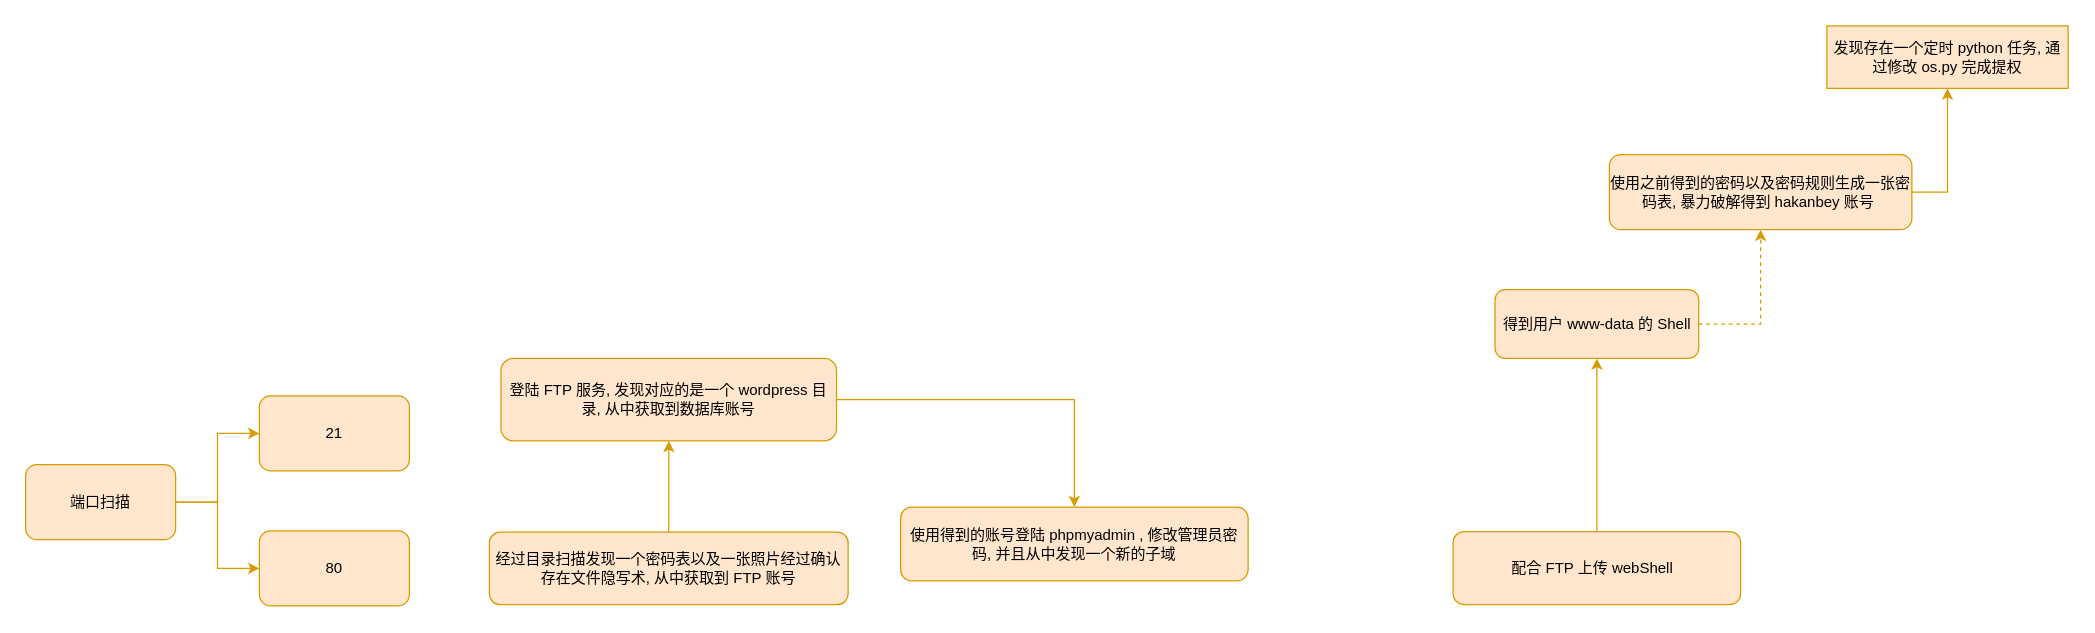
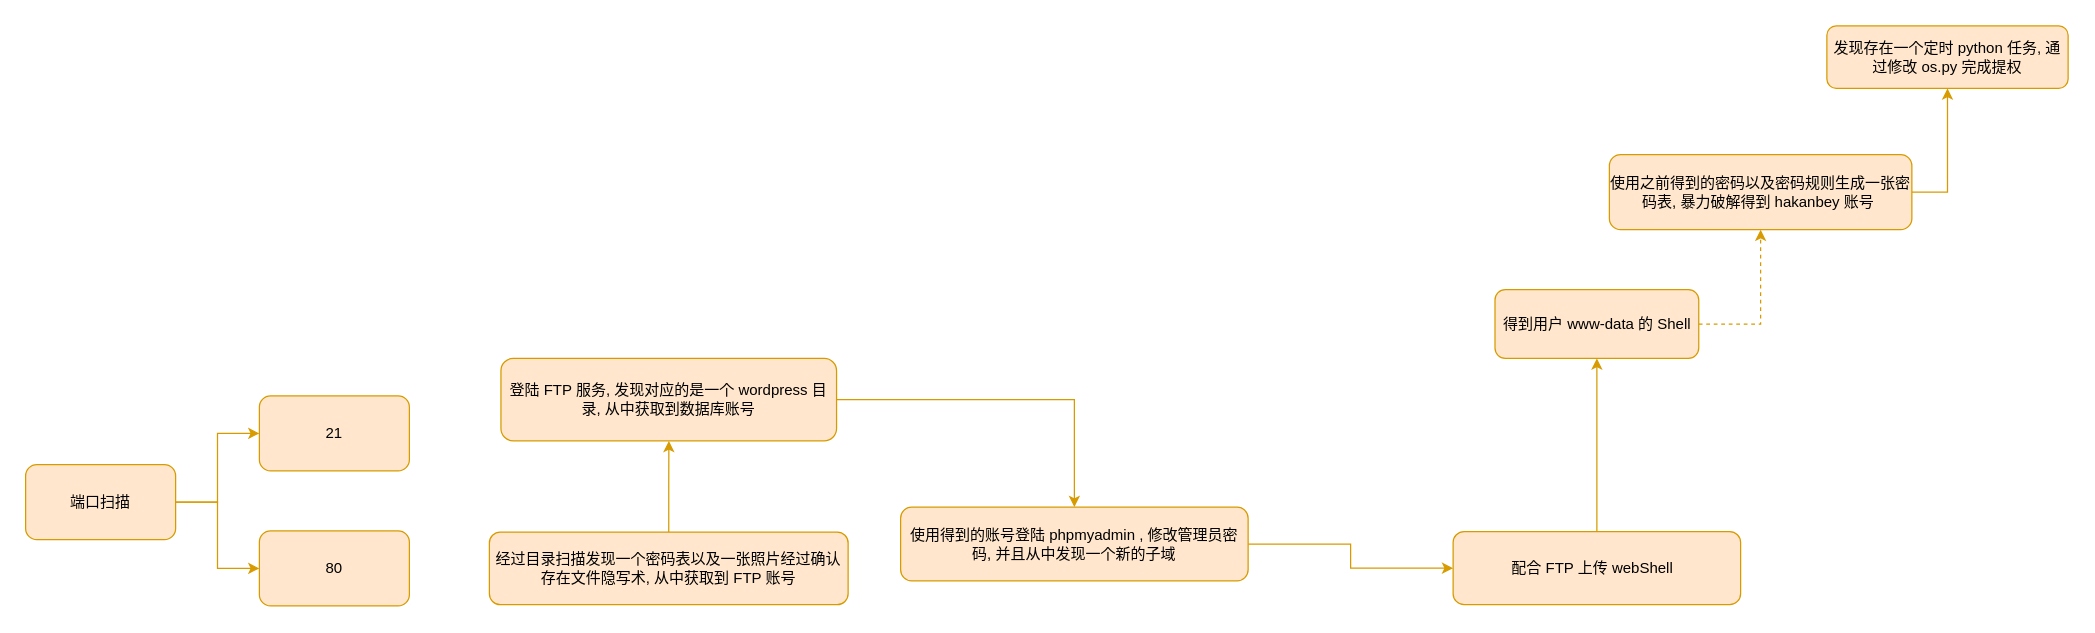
  <mxCell id="0" />
  <mxCell id="1" parent="0" />
  <mxCell id="2" value="" style="edgeStyle=orthogonalEdgeStyle;rounded=0;orthogonalLoop=1;jettySize=auto;html=1;entryX=0;entryY=0.5;entryDx=0;entryDy=0;fillColor=#ffe6cc;strokeColor=#d79b00;" edge="1" parent="1" source="4" target="5"><mxGeometry relative="1" as="geometry" /></mxCell>
  <mxCell id="3" value="" style="edgeStyle=orthogonalEdgeStyle;rounded=0;orthogonalLoop=1;jettySize=auto;html=1;entryX=0;entryY=0.5;entryDx=0;entryDy=0;fillColor=#ffe6cc;strokeColor=#d79b00;" edge="1" parent="1" source="4" target="6"><mxGeometry relative="1" as="geometry" /></mxCell>
  <mxCell id="4" value="端口扫描" style="rounded=1;whiteSpace=wrap;html=1;fillColor=#ffe6cc;strokeColor=#d79b00;" vertex="1" parent="1"><mxGeometry x="20" y="371" width="120" height="60" as="geometry" /></mxCell>
  <mxCell id="5" value="21" style="whiteSpace=wrap;html=1;rounded=1;fillColor=#ffe6cc;strokeColor=#d79b00;" vertex="1" parent="1"><mxGeometry x="207" y="316" width="120" height="60" as="geometry" /></mxCell>
  <mxCell id="6" value="80" style="whiteSpace=wrap;html=1;rounded=1;fillColor=#ffe6cc;strokeColor=#d79b00;" vertex="1" parent="1"><mxGeometry x="207" y="424" width="120" height="60" as="geometry" /></mxCell>
  <mxCell id="7" value="" style="edgeStyle=orthogonalEdgeStyle;rounded=0;orthogonalLoop=1;jettySize=auto;html=1;fillColor=#ffe6cc;strokeColor=#d79b00;" edge="1" parent="1" source="8" target="10"><mxGeometry relative="1" as="geometry" /></mxCell>
  <mxCell id="8" value="经过目录扫描发现一个密码表以及一张照片经过确认存在文件隐写术, 从中获取到 FTP 账号" style="whiteSpace=wrap;html=1;rounded=1;fillColor=#ffe6cc;strokeColor=#d79b00;" vertex="1" parent="1"><mxGeometry x="391" y="425" width="287" height="58" as="geometry" /></mxCell>
  <mxCell id="9" value="" style="edgeStyle=orthogonalEdgeStyle;rounded=0;orthogonalLoop=1;jettySize=auto;html=1;fillColor=#ffe6cc;strokeColor=#d79b00;" edge="1" parent="1" source="10" target="12"><mxGeometry relative="1" as="geometry" /></mxCell>
  <mxCell id="10" value="登陆 FTP 服务, 发现对应的是一个 wordpress 目录, 从中获取到数据库账号" style="whiteSpace=wrap;html=1;rounded=1;fillColor=#ffe6cc;strokeColor=#d79b00;" vertex="1" parent="1"><mxGeometry x="400.25" y="286" width="268.5" height="66" as="geometry" /></mxCell>
+ <mxCell id="11" value="" style="edgeStyle=orthogonalEdgeStyle;rounded=0;orthogonalLoop=1;jettySize=auto;html=1;fillColor=#ffe6cc;strokeColor=#d79b00;" edge="1" parent="1" source="12" target="14"><mxGeometry relative="1" as="geometry" /></mxCell>
  <mxCell id="12" value="使用得到的账号登陆 phpmyadmin , 修改管理员密码, 并且从中发现一个新的子域" style="whiteSpace=wrap;html=1;rounded=1;fillColor=#ffe6cc;strokeColor=#d79b00;" vertex="1" parent="1"><mxGeometry x="720" y="405" width="278" height="59" as="geometry" /></mxCell>
  <mxCell id="13" value="" style="edgeStyle=orthogonalEdgeStyle;rounded=0;orthogonalLoop=1;jettySize=auto;html=1;fillColor=#ffe6cc;strokeColor=#d79b00;" edge="1" parent="1" source="14" target="16"><mxGeometry relative="1" as="geometry" /></mxCell>
  <mxCell id="14" value="配合 FTP 上传 webShell&amp;nbsp;&amp;nbsp;" style="whiteSpace=wrap;html=1;rounded=1;fillColor=#ffe6cc;strokeColor=#d79b00;" vertex="1" parent="1"><mxGeometry x="1162" y="424.5" width="230" height="58.5" as="geometry" /></mxCell>
  <mxCell id="15" value="" style="edgeStyle=orthogonalEdgeStyle;rounded=0;orthogonalLoop=1;jettySize=auto;html=1;exitX=1;exitY=0.5;exitDx=0;exitDy=0;fillColor=#ffe6cc;strokeColor=#d79b00;dashed=1;" edge="1" parent="1" source="16" target="18"><mxGeometry relative="1" as="geometry" /></mxCell>
  <mxCell id="16" value="得到用户 www-data 的 Shell" style="whiteSpace=wrap;html=1;rounded=1;fillColor=#ffe6cc;strokeColor=#d79b00;" vertex="1" parent="1"><mxGeometry x="1195.5" y="231" width="163" height="55" as="geometry" /></mxCell>
  <mxCell id="17" value="" style="edgeStyle=orthogonalEdgeStyle;rounded=0;orthogonalLoop=1;jettySize=auto;html=1;exitX=1;exitY=0.5;exitDx=0;exitDy=0;fillColor=#ffe6cc;strokeColor=#d79b00;" edge="1" parent="1" source="18" target="19"><mxGeometry relative="1" as="geometry" /></mxCell>
  <mxCell id="18" value="使用之前得到的密码以及密码规则生成一张密码表, 暴力破解得到 hakanbey 账号&amp;nbsp;" style="whiteSpace=wrap;html=1;rounded=1;fillColor=#ffe6cc;strokeColor=#d79b00;" vertex="1" parent="1"><mxGeometry x="1287" y="123" width="242" height="60" as="geometry" /></mxCell>
- <mxCell id="19" value="发现存在一个定时 python 任务, 通过修改 os.py 完成提权" style="whiteSpace=wrap;html=1;fillColor=#ffe6cc;strokeColor=#d79b00;rounded=0;" vertex="1" parent="1"><mxGeometry x="1461" y="20" width="193" height="50" as="geometry" /></mxCell>
+ <mxCell id="19" value="发现存在一个定时 python 任务, 通过修改 os.py 完成提权" style="whiteSpace=wrap;html=1;rounded=1;fillColor=#ffe6cc;strokeColor=#d79b00;" vertex="1" parent="1"><mxGeometry x="1461" y="20" width="193" height="50" as="geometry" /></mxCell>
